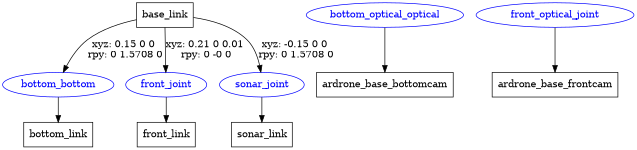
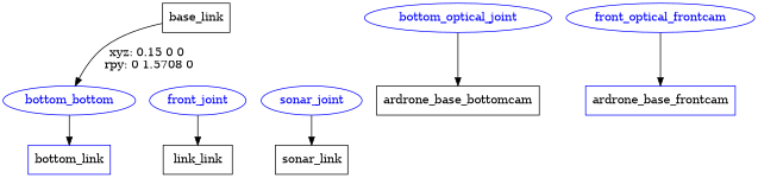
  digraph {
    node [shape=box]
    n1 [label=base_link]
    n2 [color=blue fontcolor=blue label=bottom_bottom shape=ellipse]
    front_joint [color=blue fontcolor=blue shape=ellipse]
    sonar_joint [color=blue fontcolor=blue shape=ellipse]
-   n5 [label=bottom_link]
-   n6 [label=front_link]
+   n5 [label=bottom_link color=blue]
+   n6 [label=link_link]
    n7 [label=sonar_link]
-   bottom_optical_joint [color=blue fontcolor=blue shape=ellipse label=bottom_optical_optical]
+   bottom_optical_joint [color=blue fontcolor=blue shape=ellipse]
    n9 [label=ardrone_base_bottomcam]
-   front_optical_joint [color=blue fontcolor=blue shape=ellipse]
-   n11 [label=ardrone_base_frontcam]
+   front_optical_joint [color=blue fontcolor=blue shape=ellipse label=front_optical_frontcam]
+   n11 [label=ardrone_base_frontcam color=blue]
    n1 -> n2 [label="xyz: 0.15 0 0 \nrpy: 0 1.5708 0"]
-   n1 -> front_joint [label="xyz: 0.21 0 0.01 \nrpy: 0 -0 0"]
-   n1 -> sonar_joint [label="xyz: -0.15 0 0 \nrpy: 0 1.5708 0"]
    n2 -> n5
    front_joint -> n6
    sonar_joint -> n7
    bottom_optical_joint -> n9
    front_optical_joint -> n11
  }
